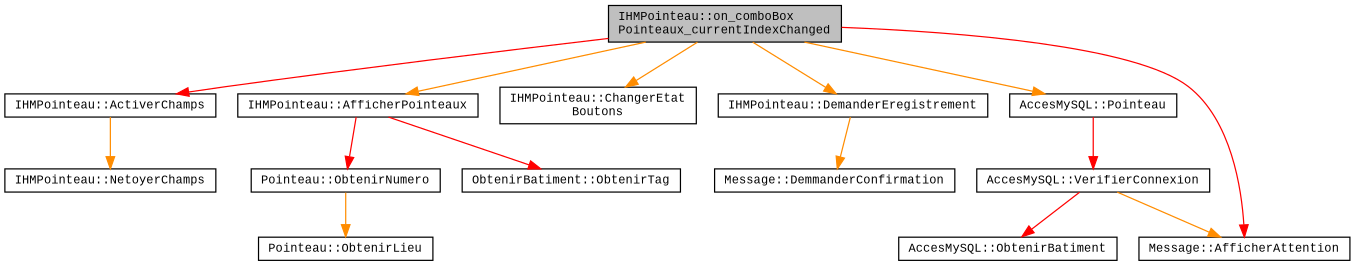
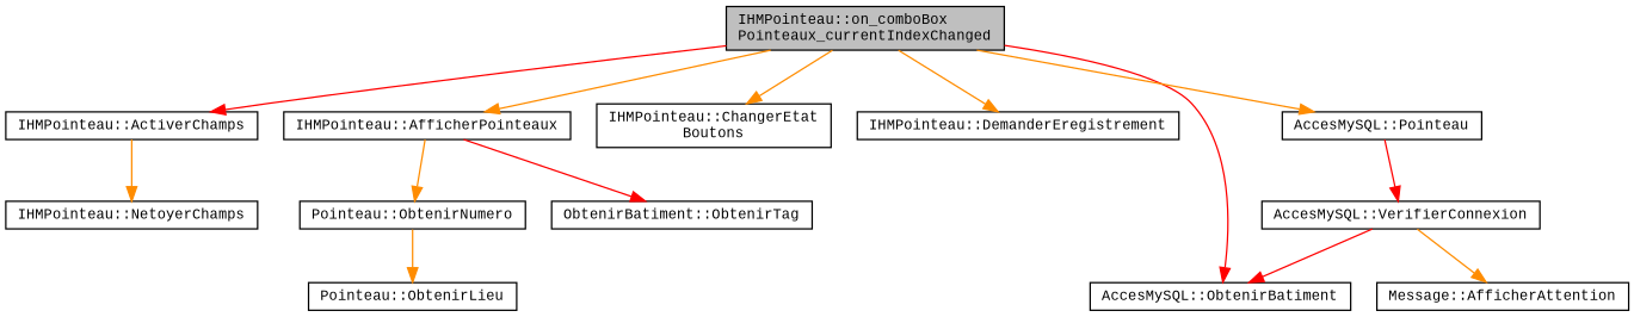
  digraph {
    fontname="Liberation Mono"
    rankdir=TB
    node [color=black fillcolor=white fontname="Liberation Mono" fontsize=10 shape=record style=filled]
    edge [color=darkorange fontname="Liberation Mono" fontsize=10 labelfontname=Helvetica labelfontsize=10 style=solid]
    n1 [fillcolor=grey75 fontcolor=black height=0.2 label="IHMPointeau::on_comboBox\lPointeaux_currentIndexChanged" width=0.4]
    n2 [height=0.2 label="IHMPointeau::ActiverChamps" width=0.4]
    n3 [height=0.2 label="IHMPointeau::AfficherPointeaux" width=0.4]
    n4 [height=0.2 label="IHMPointeau::ChangerEtat\lBoutons" width=0.4]
    n5 [height=0.2 label="IHMPointeau::DemanderEregistrement" width=0.4]
    n6 [height=0.2 label="AccesMySQL::ObtenirBatiment" width=0.4]
    n7 [height=0.2 label="AccesMySQL::Pointeau" width=0.4]
    n8 [height=0.2 label="IHMPointeau::NetoyerChamps" width=0.4]
    n9 [height=0.2 label="Pointeau::ObtenirNumero" width=0.4]
    n10 [height=0.2 label="ObtenirBatiment::ObtenirTag" width=0.4]
-   n11 [height=0.2 label="Message::DemmanderConfirmation" width=0.4]
    n12 [height=0.2 label="AccesMySQL::VerifierConnexion" width=0.4]
    n13 [height=0.2 label="Pointeau::ObtenirLieu" width=0.4]
    n14 [height=0.2 label="Message::AfficherAttention" width=0.4]
    n1 -> n2 [color=red]
    n1 -> n3
    n1 -> n4
    n1 -> n5
-   n1 -> n14 [color=red]
+   n1 -> n6 [color=red]
    n1 -> n7
    n2 -> n8
-   n3 -> n9 [color=red]
+   n3 -> n9
    n3 -> n10 [color=red]
-   n5 -> n11
    n7 -> n12 [color=red]
    n9 -> n13
    n12 -> n6 [color=red]
    n12 -> n14
  }
